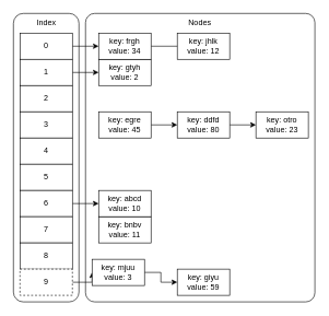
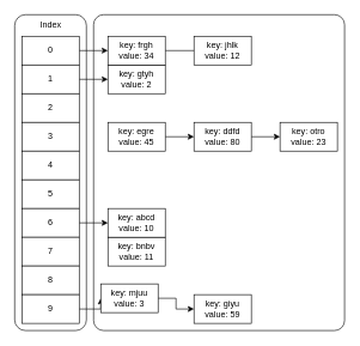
  <mxCell id="0" />
  <mxCell id="1" parent="0" />
  <mxCell id="2" value="" style="rounded=1;whiteSpace=wrap;html=1;arcSize=4;imageHeight=24;" vertex="1" parent="1"><mxGeometry x="130" y="20" width="350" height="440" as="geometry" /></mxCell>
  <mxCell id="3" value="" style="rounded=1;whiteSpace=wrap;html=1;" vertex="1" parent="1"><mxGeometry x="20" y="20" width="100" height="440" as="geometry" /></mxCell>
  <mxCell id="4" style="edgeStyle=orthogonalEdgeStyle;rounded=0;orthogonalLoop=1;jettySize=auto;html=1;entryX=0;entryY=0.5;entryDx=0;entryDy=0;" edge="1" parent="1" source="5" target="32"><mxGeometry relative="1" as="geometry" /></mxCell>
  <mxCell id="5" value="0" style="rounded=0;whiteSpace=wrap;html=1;" vertex="1" parent="1"><mxGeometry x="30" y="50" width="80" height="40" as="geometry" /></mxCell>
  <mxCell id="6" style="edgeStyle=orthogonalEdgeStyle;rounded=0;orthogonalLoop=1;jettySize=auto;html=1;exitX=1;exitY=0.5;exitDx=0;exitDy=0;entryX=0;entryY=0.5;entryDx=0;entryDy=0;" edge="1" parent="1" source="7" target="19"><mxGeometry relative="1" as="geometry" /></mxCell>
  <mxCell id="7" value="1" style="rounded=0;whiteSpace=wrap;html=1;" vertex="1" parent="1"><mxGeometry x="30" y="90" width="80" height="40" as="geometry" /></mxCell>
  <mxCell id="8" value="2" style="rounded=0;whiteSpace=wrap;html=1;" vertex="1" parent="1"><mxGeometry x="30" y="130" width="80" height="40" as="geometry" /></mxCell>
  <mxCell id="9" value="3" style="rounded=0;whiteSpace=wrap;html=1;" vertex="1" parent="1"><mxGeometry x="30" y="170" width="80" height="40" as="geometry" /></mxCell>
  <mxCell id="10" value="4" style="rounded=0;whiteSpace=wrap;html=1;" vertex="1" parent="1"><mxGeometry x="30" y="210" width="80" height="40" as="geometry" /></mxCell>
  <mxCell id="11" value="5" style="rounded=0;whiteSpace=wrap;html=1;" vertex="1" parent="1"><mxGeometry x="30" y="250" width="80" height="40" as="geometry" /></mxCell>
  <mxCell id="12" value="" style="edgeStyle=orthogonalEdgeStyle;rounded=0;orthogonalLoop=1;jettySize=auto;html=1;" edge="1" parent="1" source="13" target="33"><mxGeometry relative="1" as="geometry" /></mxCell>
  <mxCell id="13" value="6" style="rounded=0;whiteSpace=wrap;html=1;" vertex="1" parent="1"><mxGeometry x="30" y="290" width="80" height="40" as="geometry" /></mxCell>
  <mxCell id="14" value="7" style="rounded=0;whiteSpace=wrap;html=1;" vertex="1" parent="1"><mxGeometry x="30" y="330" width="80" height="40" as="geometry" /></mxCell>
  <mxCell id="15" value="8" style="rounded=0;whiteSpace=wrap;html=1;" vertex="1" parent="1"><mxGeometry x="30" y="370" width="80" height="40" as="geometry" /></mxCell>
  <mxCell id="16" style="edgeStyle=orthogonalEdgeStyle;rounded=0;orthogonalLoop=1;jettySize=auto;html=1;exitX=1;exitY=0.5;exitDx=0;exitDy=0;entryX=0;entryY=0.5;entryDx=0;entryDy=0;" edge="1" parent="1" source="17" target="27"><mxGeometry relative="1" as="geometry" /></mxCell>
- <mxCell id="17" value="9" style="rounded=0;whiteSpace=wrap;html=1;dashed=1;" vertex="1" parent="1"><mxGeometry x="30" y="410" width="80" height="40" as="geometry" /></mxCell>
+ <mxCell id="17" value="9" style="rounded=0;whiteSpace=wrap;html=1;" vertex="1" parent="1"><mxGeometry x="30" y="410" width="80" height="40" as="geometry" /></mxCell>
  <mxCell id="18" value="key: jhlk&lt;br style=&quot;border-color: var(--border-color);&quot;&gt;value: 12" style="rounded=0;whiteSpace=wrap;html=1;" vertex="1" parent="1"><mxGeometry x="270" y="50" width="80" height="40" as="geometry" /></mxCell>
  <mxCell id="19" value="key: gtyh&lt;br style=&quot;border-color: var(--border-color);&quot;&gt;value: 2" style="rounded=0;whiteSpace=wrap;html=1;" vertex="1" parent="1"><mxGeometry x="150" y="90" width="80" height="40" as="geometry" /></mxCell>
  <mxCell id="20" style="edgeStyle=orthogonalEdgeStyle;rounded=0;orthogonalLoop=1;jettySize=auto;html=1;exitX=1;exitY=0.5;exitDx=0;exitDy=0;entryX=0;entryY=0.5;entryDx=0;entryDy=0;" edge="1" parent="1" source="21" target="23"><mxGeometry relative="1" as="geometry" /></mxCell>
  <mxCell id="21" value="key: egre&lt;br style=&quot;border-color: var(--border-color);&quot;&gt;value: 45" style="rounded=0;whiteSpace=wrap;html=1;" vertex="1" parent="1"><mxGeometry x="150" y="170" width="80" height="40" as="geometry" /></mxCell>
  <mxCell id="22" style="edgeStyle=orthogonalEdgeStyle;rounded=0;orthogonalLoop=1;jettySize=auto;html=1;exitX=1;exitY=0.5;exitDx=0;exitDy=0;entryX=0;entryY=0.5;entryDx=0;entryDy=0;" edge="1" parent="1" source="23" target="24"><mxGeometry relative="1" as="geometry" /></mxCell>
  <mxCell id="23" value="key: ddfd&lt;br style=&quot;border-color: var(--border-color);&quot;&gt;value: 80" style="rounded=0;whiteSpace=wrap;html=1;" vertex="1" parent="1"><mxGeometry x="270" y="170" width="80" height="40" as="geometry" /></mxCell>
  <mxCell id="24" value="key: otro&lt;br style=&quot;border-color: var(--border-color);&quot;&gt;value: 23" style="rounded=0;whiteSpace=wrap;html=1;" vertex="1" parent="1"><mxGeometry x="390" y="170" width="80" height="40" as="geometry" /></mxCell>
  <mxCell id="25" value="key: bnbv&lt;br style=&quot;border-color: var(--border-color);&quot;&gt;value: 11" style="rounded=0;whiteSpace=wrap;html=1;" vertex="1" parent="1"><mxGeometry x="150" y="330" width="80" height="40" as="geometry" /></mxCell>
  <mxCell id="26" style="edgeStyle=orthogonalEdgeStyle;rounded=0;orthogonalLoop=1;jettySize=auto;html=1;exitX=1;exitY=0.5;exitDx=0;exitDy=0;entryX=0;entryY=0.5;entryDx=0;entryDy=0;" edge="1" parent="1" source="27" target="28"><mxGeometry relative="1" as="geometry" /></mxCell>
  <mxCell id="27" value="key: mjuu&lt;br style=&quot;border-color: var(--border-color);&quot;&gt;value: 3" style="rounded=0;whiteSpace=wrap;html=1;" vertex="1" parent="1"><mxGeometry x="140" y="395" width="80" height="40" as="geometry" /></mxCell>
  <mxCell id="28" value="key: giyu&lt;br style=&quot;border-color: var(--border-color);&quot;&gt;value: 59" style="rounded=0;whiteSpace=wrap;html=1;" vertex="1" parent="1"><mxGeometry x="270" y="410" width="80" height="40" as="geometry" /></mxCell>
  <mxCell id="29" value="Index" style="text;html=1;align=center;verticalAlign=middle;resizable=0;points=[];autosize=1;strokeColor=none;fillColor=none;" vertex="1" parent="1"><mxGeometry x="45" y="20" width="50" height="30" as="geometry" /></mxCell>
- <mxCell id="30" value="Nodes" style="text;html=1;align=center;verticalAlign=middle;resizable=0;points=[];autosize=1;strokeColor=none;fillColor=none;" vertex="1" parent="1"><mxGeometry x="274" y="20" width="60" height="30" as="geometry" /></mxCell>
  <mxCell id="31" style="edgeStyle=orthogonalEdgeStyle;rounded=0;orthogonalLoop=1;jettySize=auto;html=1;entryX=0;entryY=0.5;entryDx=0;entryDy=0;endArrow=none;" edge="1" parent="1" source="32" target="18"><mxGeometry relative="1" as="geometry" /></mxCell>
  <mxCell id="32" value="key: frgh&lt;br&gt;value: 34" style="rounded=0;whiteSpace=wrap;html=1;" vertex="1" parent="1"><mxGeometry x="150" y="50" width="80" height="40" as="geometry" /></mxCell>
  <mxCell id="33" value="key: abcd&lt;br style=&quot;border-color: var(--border-color);&quot;&gt;value: 10" style="rounded=0;whiteSpace=wrap;html=1;" vertex="1" parent="1"><mxGeometry x="150" y="290" width="80" height="40" as="geometry" /></mxCell>
